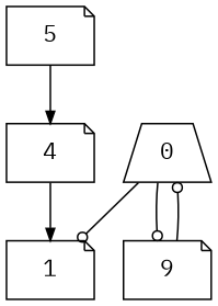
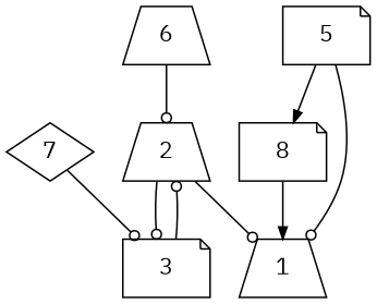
  digraph {
    fontname="IBM Plex Mono"
    rankdir=TB
    node [fillcolor=white fontname="IBM Plex Mono" shape=note style=filled]
    edge [arrowhead=odot arrowsize=0.75 fontname="IBM Plex Mono" fontsize=16]
-   n1 [label=4]
-   n2 [label=1]
-   n3 [label=0 shape=trapezium]
-   n4 [label=9]
+   n1 [label=8]
+   n2 [label=1 shape=trapezium]
+   n3 [label=2 shape=trapezium]
+   n4 [label=3]
    n5 [label=5]
+   n6 [label=6 shape=trapezium]
+   n7 [label=7 shape=diamond]
    n1 -> n2 [arrowhead=normal]
    n3 -> n2
    n3 -> n4
    n4 -> n3
    n5 -> n1 [arrowhead=normal]
+   n5 -> n2
+   n6 -> n3
+   n7 -> n4
  }
